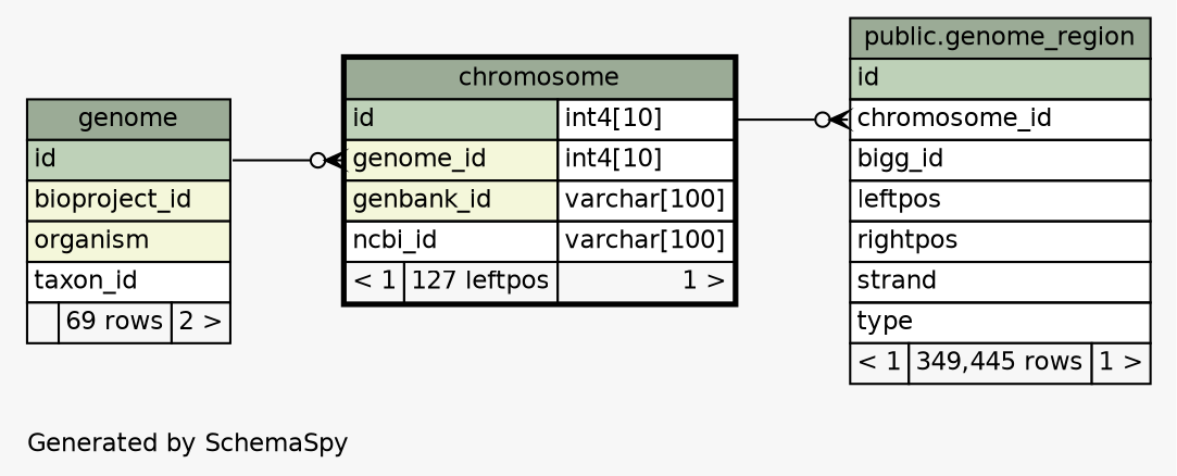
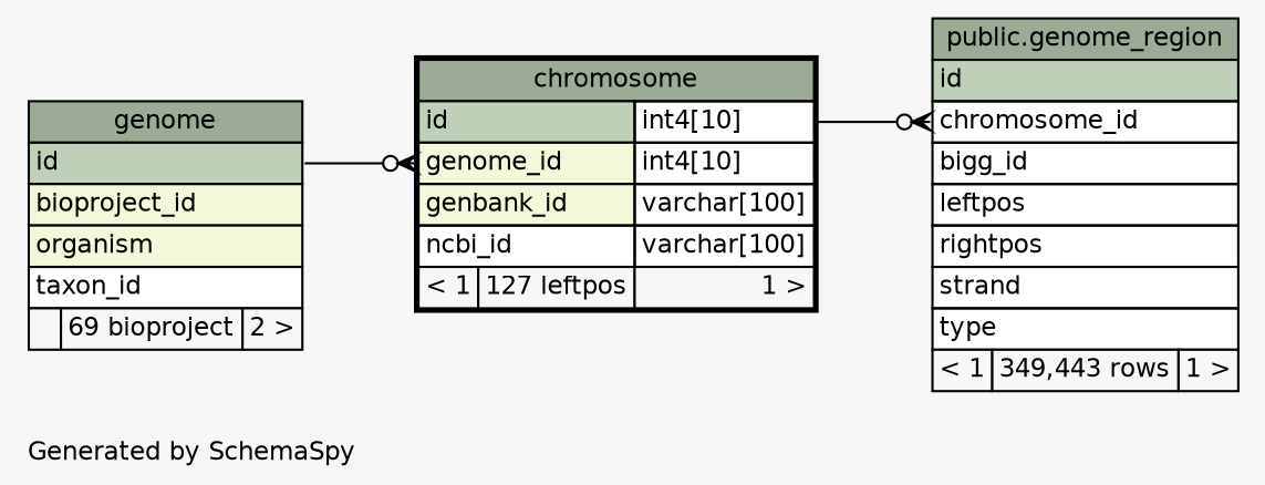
  digraph {
    bgcolor="#f7f7f7"
    fontname=Helvetica
    fontsize=11
    label="\nGenerated by SchemaSpy"
    labeljust=l
    nodesep=0.18
    rankdir=RL
    ranksep=0.46
    node [fontname=Helvetica fontsize=11 shape=plaintext]
    edge [arrowhead=none arrowsize=0.8 arrowtail=crowodot dir=back]
    n1 [label=<     <TABLE BORDER="2" CELLBORDER="1" CELLSPACING="0" BGCOLOR="#ffffff">       <TR><TD COLSPAN="3" BGCOLOR="#9bab96" ALIGN="CENTER">chromosome</TD></TR>       <TR><TD PORT="id" COLSPAN="2" BGCOLOR="#bed1b8" ALIGN="LEFT">id</TD><TD PORT="id.type" ALIGN="LEFT">int4[10]</TD></TR>       <TR><TD PORT="genome_id" COLSPAN="2" BGCOLOR="#f4f7da" ALIGN="LEFT">genome_id</TD><TD PORT="genome_id.type" ALIGN="LEFT">int4[10]</TD></TR>       <TR><TD PORT="genbank_id" COLSPAN="2" BGCOLOR="#f4f7da" ALIGN="LEFT">genbank_id</TD><TD PORT="genbank_id.type" ALIGN="LEFT">varchar[100]</TD></TR>       <TR><TD PORT="ncbi_id" COLSPAN="2" ALIGN="LEFT">ncbi_id</TD><TD PORT="ncbi_id.type" ALIGN="LEFT">varchar[100]</TD></TR>       <TR><TD ALIGN="LEFT" BGCOLOR="#f7f7f7">&lt; 1</TD><TD ALIGN="RIGHT" BGCOLOR="#f7f7f7">127 leftpos</TD><TD ALIGN="RIGHT" BGCOLOR="#f7f7f7">1 &gt;</TD></TR>     </TABLE>>]
-   n2 [label=<     <TABLE BORDER="0" CELLBORDER="1" CELLSPACING="0" BGCOLOR="#ffffff">       <TR><TD COLSPAN="3" BGCOLOR="#9bab96" ALIGN="CENTER">genome</TD></TR>       <TR><TD PORT="id" COLSPAN="3" BGCOLOR="#bed1b8" ALIGN="LEFT">id</TD></TR>       <TR><TD PORT="bioproject_id" COLSPAN="3" BGCOLOR="#f4f7da" ALIGN="LEFT">bioproject_id</TD></TR>       <TR><TD PORT="organism" COLSPAN="3" BGCOLOR="#f4f7da" ALIGN="LEFT">organism</TD></TR>       <TR><TD PORT="taxon_id" COLSPAN="3" ALIGN="LEFT">taxon_id</TD></TR>       <TR><TD ALIGN="LEFT" BGCOLOR="#f7f7f7">  </TD><TD ALIGN="RIGHT" BGCOLOR="#f7f7f7">69 rows</TD><TD ALIGN="RIGHT" BGCOLOR="#f7f7f7">2 &gt;</TD></TR>     </TABLE>>]
-   n3 [label=<     <TABLE BORDER="0" CELLBORDER="1" CELLSPACING="0" BGCOLOR="#ffffff">       <TR><TD COLSPAN="3" BGCOLOR="#9bab96" ALIGN="CENTER">public.genome_region</TD></TR>       <TR><TD PORT="id" COLSPAN="3" BGCOLOR="#bed1b8" ALIGN="LEFT">id</TD></TR>       <TR><TD PORT="chromosome_id" COLSPAN="3" ALIGN="LEFT">chromosome_id</TD></TR>       <TR><TD PORT="bigg_id" COLSPAN="3" ALIGN="LEFT">bigg_id</TD></TR>       <TR><TD PORT="leftpos" COLSPAN="3" ALIGN="LEFT">leftpos</TD></TR>       <TR><TD PORT="rightpos" COLSPAN="3" ALIGN="LEFT">rightpos</TD></TR>       <TR><TD PORT="strand" COLSPAN="3" ALIGN="LEFT">strand</TD></TR>       <TR><TD PORT="type" COLSPAN="3" ALIGN="LEFT">type</TD></TR>       <TR><TD ALIGN="LEFT" BGCOLOR="#f7f7f7">&lt; 1</TD><TD ALIGN="RIGHT" BGCOLOR="#f7f7f7">349,445 rows</TD><TD ALIGN="RIGHT" BGCOLOR="#f7f7f7">1 &gt;</TD></TR>     </TABLE>>]
+   n2 [label=<     <TABLE BORDER="0" CELLBORDER="1" CELLSPACING="0" BGCOLOR="#ffffff">       <TR><TD COLSPAN="3" BGCOLOR="#9bab96" ALIGN="CENTER">genome</TD></TR>       <TR><TD PORT="id" COLSPAN="3" BGCOLOR="#bed1b8" ALIGN="LEFT">id</TD></TR>       <TR><TD PORT="bioproject_id" COLSPAN="3" BGCOLOR="#f4f7da" ALIGN="LEFT">bioproject_id</TD></TR>       <TR><TD PORT="organism" COLSPAN="3" BGCOLOR="#f4f7da" ALIGN="LEFT">organism</TD></TR>       <TR><TD PORT="taxon_id" COLSPAN="3" ALIGN="LEFT">taxon_id</TD></TR>       <TR><TD ALIGN="LEFT" BGCOLOR="#f7f7f7">  </TD><TD ALIGN="RIGHT" BGCOLOR="#f7f7f7">69 bioproject</TD><TD ALIGN="RIGHT" BGCOLOR="#f7f7f7">2 &gt;</TD></TR>     </TABLE>>]
+   n3 [label=<     <TABLE BORDER="0" CELLBORDER="1" CELLSPACING="0" BGCOLOR="#ffffff">       <TR><TD COLSPAN="3" BGCOLOR="#9bab96" ALIGN="CENTER">public.genome_region</TD></TR>       <TR><TD PORT="id" COLSPAN="3" BGCOLOR="#bed1b8" ALIGN="LEFT">id</TD></TR>       <TR><TD PORT="chromosome_id" COLSPAN="3" ALIGN="LEFT">chromosome_id</TD></TR>       <TR><TD PORT="bigg_id" COLSPAN="3" ALIGN="LEFT">bigg_id</TD></TR>       <TR><TD PORT="leftpos" COLSPAN="3" ALIGN="LEFT">leftpos</TD></TR>       <TR><TD PORT="rightpos" COLSPAN="3" ALIGN="LEFT">rightpos</TD></TR>       <TR><TD PORT="strand" COLSPAN="3" ALIGN="LEFT">strand</TD></TR>       <TR><TD PORT="type" COLSPAN="3" ALIGN="LEFT">type</TD></TR>       <TR><TD ALIGN="LEFT" BGCOLOR="#f7f7f7">&lt; 1</TD><TD ALIGN="RIGHT" BGCOLOR="#f7f7f7">349,443 rows</TD><TD ALIGN="RIGHT" BGCOLOR="#f7f7f7">1 &gt;</TD></TR>     </TABLE>>]
    n1 -> n2 [headport="id:e" tailport="genome_id:w"]
    n3 -> n1 [headport="id.type:e" tailport="chromosome_id:w"]
  }
